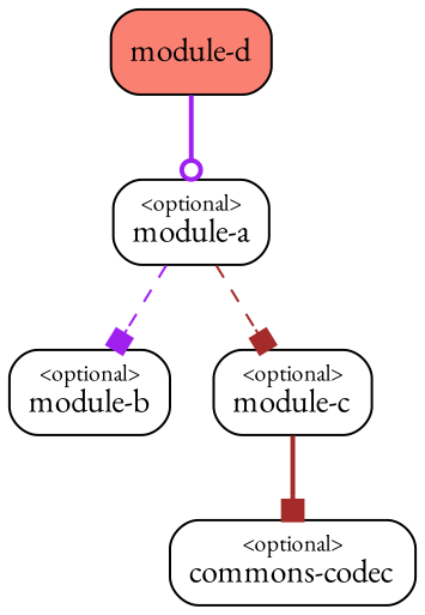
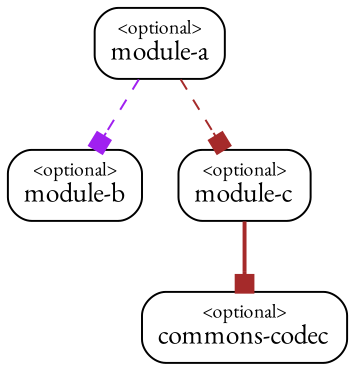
  digraph {
    fontname="EB Garamond"
    node [fontname="EB Garamond" fontsize=14 shape=box style=rounded]
    edge [fontname="EB Garamond" fontsize=10 color=purple style=dashed arrowhead=box]
    n1 [label=<<font point-size="10">&lt;optional&gt;</font><br/>module-a>]
    n2 [label=<<font point-size="10">&lt;optional&gt;</font><br/>module-b>]
    n3 [label=<<font point-size="10">&lt;optional&gt;</font><br/>module-c>]
    n4 [label=<<font point-size="10">&lt;optional&gt;</font><br/>commons-codec>]
-   n5 [label="module-d" style="rounded,filled" fillcolor=salmon color=black]
    n1 -> n2
    n1 -> n3 [color=brown]
    n3 -> n4 [color=brown style=bold]
-   n5 -> n1 [style=bold arrowhead=odot]
  }
